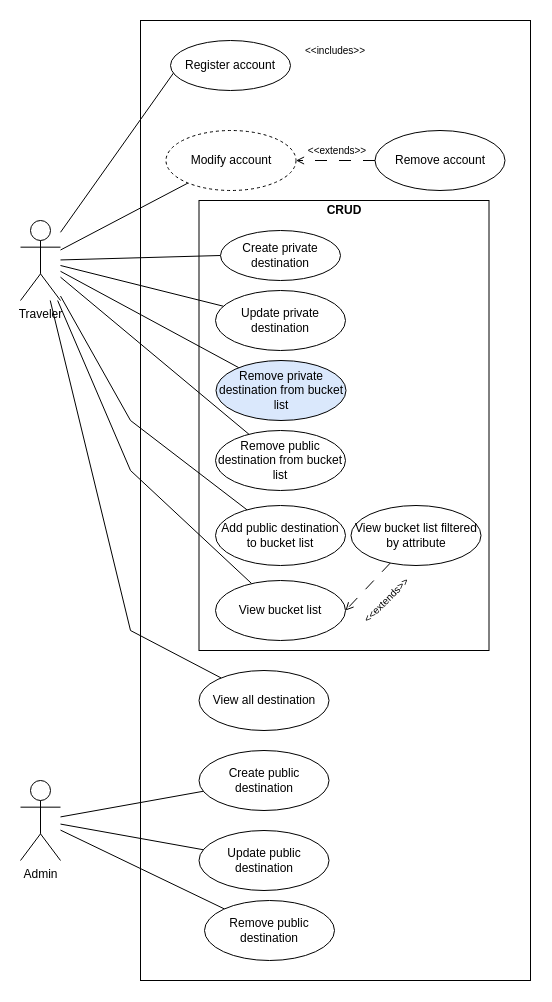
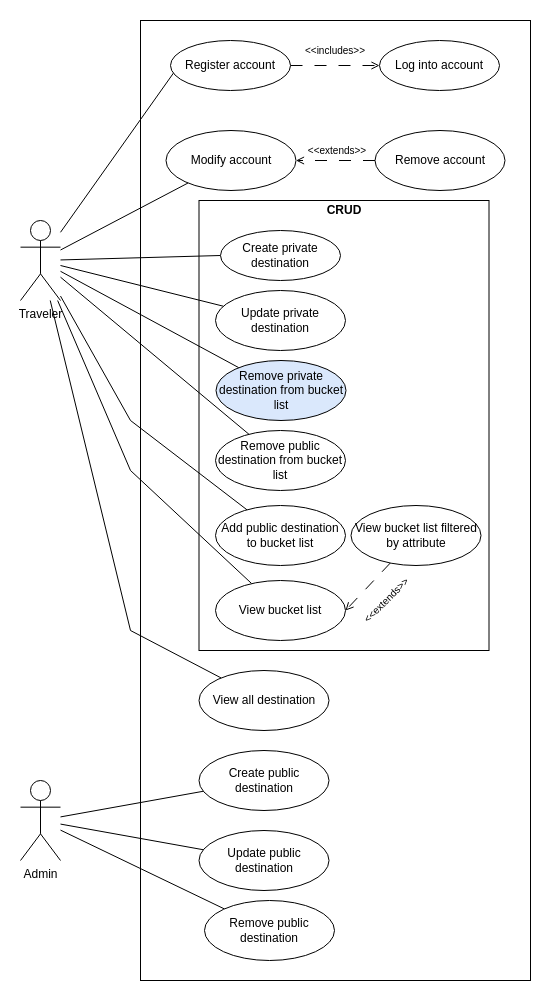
  <mxCell id="0" />
  <mxCell id="1" parent="0" />
  <mxCell id="2" value="" style="rounded=0;whiteSpace=wrap;html=1;" vertex="1" parent="1"><mxGeometry x="140" y="20" width="390" height="960" as="geometry" /></mxCell>
  <mxCell id="3" value="" style="rounded=0;whiteSpace=wrap;html=1;" vertex="1" parent="1"><mxGeometry x="198.5" y="200" width="290" height="450" as="geometry" /></mxCell>
  <mxCell id="4" value="Traveler" style="shape=umlActor;verticalLabelPosition=bottom;verticalAlign=top;html=1;outlineConnect=0;" vertex="1" parent="1"><mxGeometry x="20" y="220" width="40" height="80" as="geometry" /></mxCell>
  <mxCell id="5" value="Admin&lt;br&gt;" style="shape=umlActor;verticalLabelPosition=bottom;verticalAlign=top;html=1;outlineConnect=0;" vertex="1" parent="1"><mxGeometry x="20" y="780" width="40" height="80" as="geometry" /></mxCell>
  <mxCell id="6" style="orthogonalLoop=1;jettySize=auto;html=1;rounded=0;endArrow=none;endFill=0;exitX=0.03;exitY=0.634;exitDx=0;exitDy=0;exitPerimeter=0;" edge="1" parent="1" source="8" target="4"><mxGeometry relative="1" as="geometry"><mxPoint x="170" y="80" as="sourcePoint" /></mxGeometry></mxCell>
+ <mxCell id="7" value="" style="rounded=0;orthogonalLoop=1;jettySize=auto;html=1;endArrow=open;endFill=0;dashed=1;dashPattern=12 12;align=center;entryX=0;entryY=0.5;entryDx=0;entryDy=0;" edge="1" parent="1" source="8" target="9"><mxGeometry relative="1" as="geometry" /></mxCell>
  <mxCell id="8" value="Register account" style="ellipse;whiteSpace=wrap;html=1;" vertex="1" parent="1"><mxGeometry x="170" y="40" width="120" height="50" as="geometry" /></mxCell>
+ <mxCell id="9" value="Log into account" style="ellipse;whiteSpace=wrap;html=1;" vertex="1" parent="1"><mxGeometry x="379" y="40" width="120" height="50" as="geometry" /></mxCell>
  <mxCell id="10" style="rounded=0;orthogonalLoop=1;jettySize=auto;html=1;endArrow=none;endFill=0;" edge="1" parent="1" source="11" target="4"><mxGeometry relative="1" as="geometry"><Array as="points"><mxPoint x="130" y="420" /></Array></mxGeometry></mxCell>
  <mxCell id="11" value="Add public destination to bucket list" style="ellipse;whiteSpace=wrap;html=1;" vertex="1" parent="1"><mxGeometry x="215" y="505" width="130" height="60" as="geometry" /></mxCell>
  <mxCell id="12" style="rounded=0;orthogonalLoop=1;jettySize=auto;html=1;endArrow=none;endFill=0;" edge="1" parent="1" source="13" target="4"><mxGeometry relative="1" as="geometry" /></mxCell>
  <mxCell id="13" value="Remove public destination from bucket list" style="ellipse;whiteSpace=wrap;html=1;" vertex="1" parent="1"><mxGeometry x="215" y="430" width="130" height="60" as="geometry" /></mxCell>
  <mxCell id="14" style="rounded=0;orthogonalLoop=1;jettySize=auto;html=1;endArrow=none;endFill=0;" edge="1" parent="1" source="15" target="4"><mxGeometry relative="1" as="geometry" /></mxCell>
  <mxCell id="15" value="Remove private destination from bucket list" style="ellipse;whiteSpace=wrap;html=1;fillColor=#dae8fc;" vertex="1" parent="1"><mxGeometry x="215.5" y="360" width="130" height="60" as="geometry" /></mxCell>
  <mxCell id="16" style="rounded=0;orthogonalLoop=1;jettySize=auto;html=1;endArrow=none;endFill=0;" edge="1" parent="1" source="17" target="4"><mxGeometry relative="1" as="geometry" /></mxCell>
  <mxCell id="17" value="Update private destination" style="ellipse;whiteSpace=wrap;html=1;" vertex="1" parent="1"><mxGeometry x="215" y="290" width="130" height="60" as="geometry" /></mxCell>
  <mxCell id="18" style="rounded=0;orthogonalLoop=1;jettySize=auto;html=1;endArrow=none;endFill=0;" edge="1" parent="1" source="20" target="4"><mxGeometry relative="1" as="geometry"><Array as="points"><mxPoint x="130" y="470" /></Array></mxGeometry></mxCell>
  <mxCell id="19" style="rounded=0;orthogonalLoop=1;jettySize=auto;html=1;dashed=1;dashPattern=12 12;endArrow=open;endFill=0;entryX=1;entryY=0.5;entryDx=0;entryDy=0;" edge="1" parent="1" source="23" target="20"><mxGeometry relative="1" as="geometry" /></mxCell>
  <mxCell id="20" value="View bucket list" style="ellipse;whiteSpace=wrap;html=1;" vertex="1" parent="1"><mxGeometry x="215" y="580" width="130" height="60" as="geometry" /></mxCell>
  <mxCell id="21" style="rounded=0;orthogonalLoop=1;jettySize=auto;html=1;endArrow=none;endFill=0;" edge="1" parent="1" source="22" target="4"><mxGeometry relative="1" as="geometry"><Array as="points"><mxPoint x="130" y="630" /></Array></mxGeometry></mxCell>
  <mxCell id="22" value="View all destination" style="ellipse;whiteSpace=wrap;html=1;" vertex="1" parent="1"><mxGeometry x="198.5" y="670" width="130" height="60" as="geometry" /></mxCell>
  <mxCell id="23" value="View bucket list filtered by attribute" style="ellipse;whiteSpace=wrap;html=1;" vertex="1" parent="1"><mxGeometry x="350.5" y="505" width="130" height="60" as="geometry" /></mxCell>
  <mxCell id="24" style="rounded=0;orthogonalLoop=1;jettySize=auto;html=1;dashed=1;dashPattern=12 12;endArrow=open;endFill=0;entryX=1;entryY=0.5;entryDx=0;entryDy=0;exitX=0;exitY=0.5;exitDx=0;exitDy=0;" edge="1" parent="1" source="25" target="27"><mxGeometry relative="1" as="geometry" /></mxCell>
  <mxCell id="25" value="Remove account" style="ellipse;whiteSpace=wrap;html=1;" vertex="1" parent="1"><mxGeometry x="374.5" y="130" width="130" height="60" as="geometry" /></mxCell>
  <mxCell id="26" style="rounded=0;orthogonalLoop=1;jettySize=auto;html=1;endArrow=none;endFill=0;" edge="1" parent="1" source="27" target="4"><mxGeometry relative="1" as="geometry"><mxPoint x="70" y="240" as="targetPoint" /></mxGeometry></mxCell>
- <mxCell id="27" value="Modify account" style="ellipse;whiteSpace=wrap;html=1;dashed=1;" vertex="1" parent="1"><mxGeometry x="165.5" y="130" width="130" height="60" as="geometry" /></mxCell>
+ <mxCell id="27" value="Modify account" style="ellipse;whiteSpace=wrap;html=1;" vertex="1" parent="1"><mxGeometry x="165.5" y="130" width="130" height="60" as="geometry" /></mxCell>
  <mxCell id="28" style="rounded=0;orthogonalLoop=1;jettySize=auto;html=1;endArrow=none;endFill=0;" edge="1" parent="1" source="29" target="5"><mxGeometry relative="1" as="geometry" /></mxCell>
  <mxCell id="29" value="Create public destination" style="ellipse;whiteSpace=wrap;html=1;" vertex="1" parent="1"><mxGeometry x="198.5" y="750" width="130" height="60" as="geometry" /></mxCell>
  <mxCell id="30" style="rounded=0;orthogonalLoop=1;jettySize=auto;html=1;endArrow=none;endFill=0;" edge="1" parent="1" source="31" target="5"><mxGeometry relative="1" as="geometry" /></mxCell>
  <mxCell id="31" value="Update public destination" style="ellipse;whiteSpace=wrap;html=1;" vertex="1" parent="1"><mxGeometry x="198.5" y="830" width="130" height="60" as="geometry" /></mxCell>
  <mxCell id="32" style="rounded=0;orthogonalLoop=1;jettySize=auto;html=1;endArrow=none;endFill=0;" edge="1" parent="1" source="33" target="5"><mxGeometry relative="1" as="geometry" /></mxCell>
  <mxCell id="33" value="Remove public destination" style="ellipse;whiteSpace=wrap;html=1;" vertex="1" parent="1"><mxGeometry x="204" y="900" width="130" height="60" as="geometry" /></mxCell>
  <mxCell id="34" value="&amp;lt;&amp;lt;includes&amp;gt;&amp;gt;" style="text;html=1;strokeColor=none;fillColor=none;align=center;verticalAlign=middle;whiteSpace=wrap;rounded=0;fontSize=10;rotation=0;" vertex="1" parent="1"><mxGeometry x="300" y="40" width="70" height="20" as="geometry" /></mxCell>
  <mxCell id="35" style="rounded=0;orthogonalLoop=1;jettySize=auto;html=1;endArrow=none;endFill=0;exitX=0;exitY=0.5;exitDx=0;exitDy=0;" edge="1" parent="1" source="36" target="4"><mxGeometry relative="1" as="geometry" /></mxCell>
  <mxCell id="36" value="Create private destination" style="ellipse;whiteSpace=wrap;html=1;" vertex="1" parent="1"><mxGeometry x="220" y="230" width="120" height="50" as="geometry" /></mxCell>
  <mxCell id="37" value="&amp;lt;&amp;lt;extends&amp;gt;&amp;gt;" style="text;html=1;strokeColor=none;fillColor=none;align=center;verticalAlign=middle;whiteSpace=wrap;rounded=0;fontSize=10;rotation=0;" vertex="1" parent="1"><mxGeometry x="302" y="140" width="70" height="20" as="geometry" /></mxCell>
  <mxCell id="38" value="&lt;b&gt;&lt;font style=&quot;font-size: 12px;&quot;&gt;CRUD&lt;/font&gt;&lt;/b&gt;" style="text;html=1;strokeColor=none;fillColor=none;align=center;verticalAlign=middle;whiteSpace=wrap;rounded=0;fontSize=10;rotation=0;" vertex="1" parent="1"><mxGeometry x="308.5" y="200" width="70" height="20" as="geometry" /></mxCell>
  <mxCell id="39" value="&amp;lt;&amp;lt;extends&amp;gt;&amp;gt;" style="text;html=1;strokeColor=none;fillColor=none;align=center;verticalAlign=middle;whiteSpace=wrap;rounded=0;fontSize=10;rotation=-45;" vertex="1" parent="1"><mxGeometry x="350.5" y="590" width="70" height="20" as="geometry" /></mxCell>
